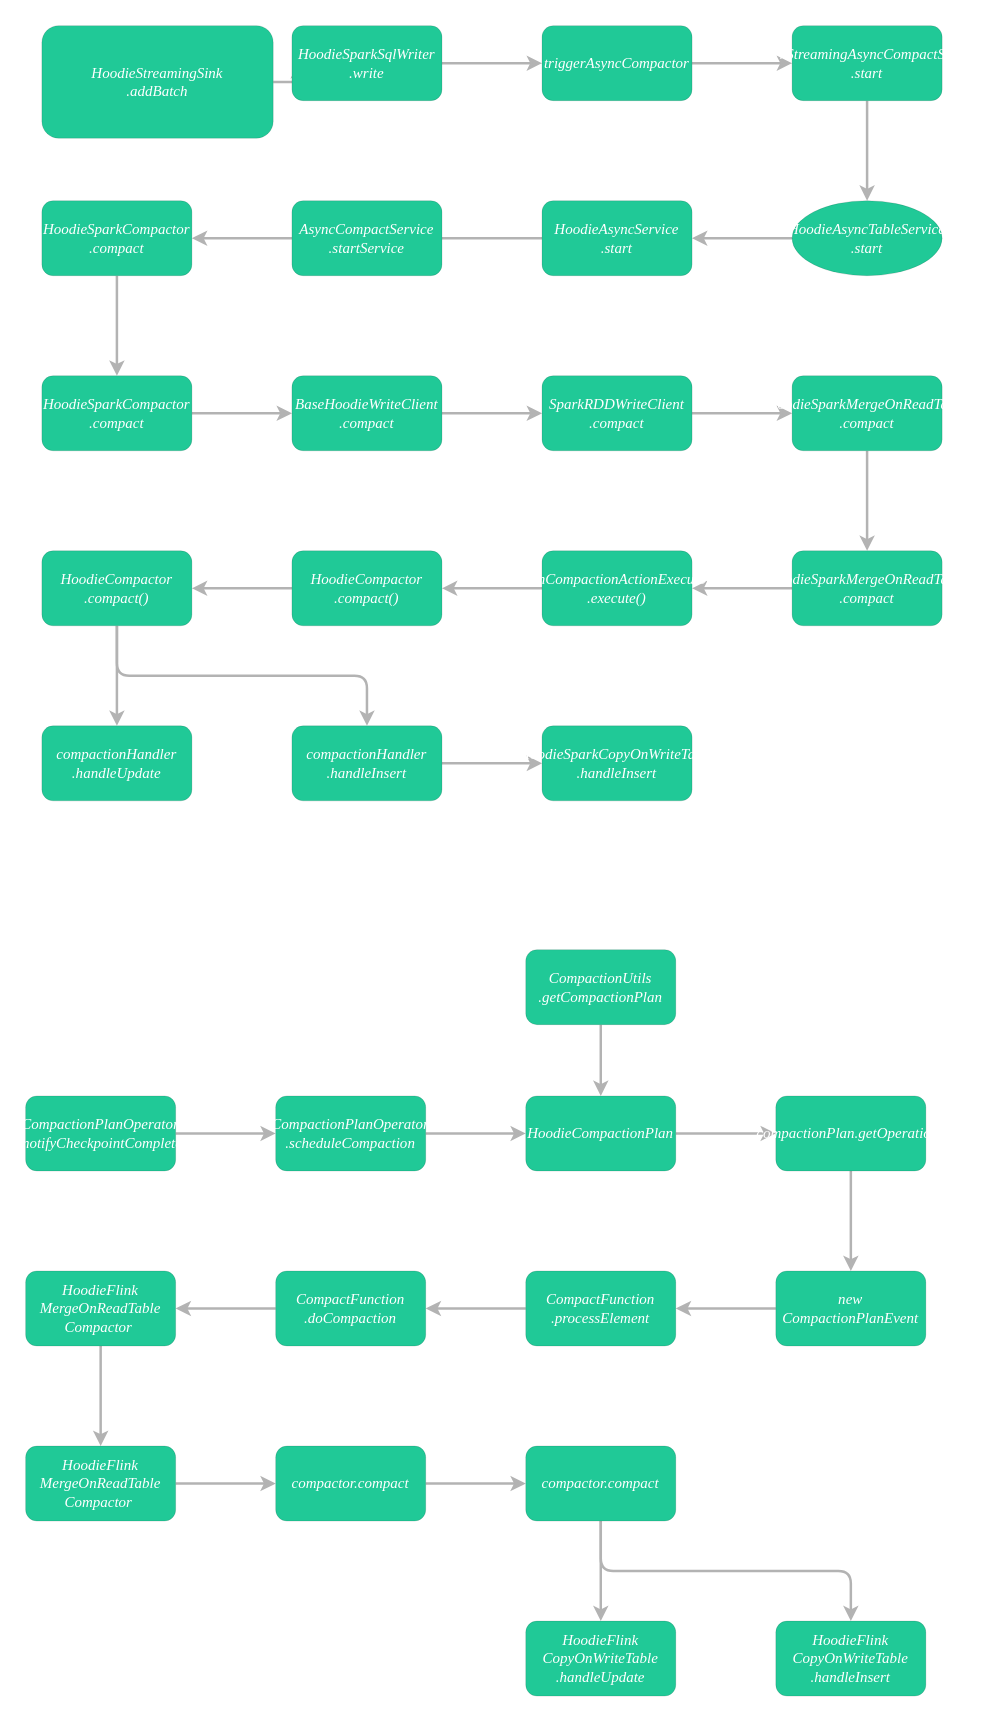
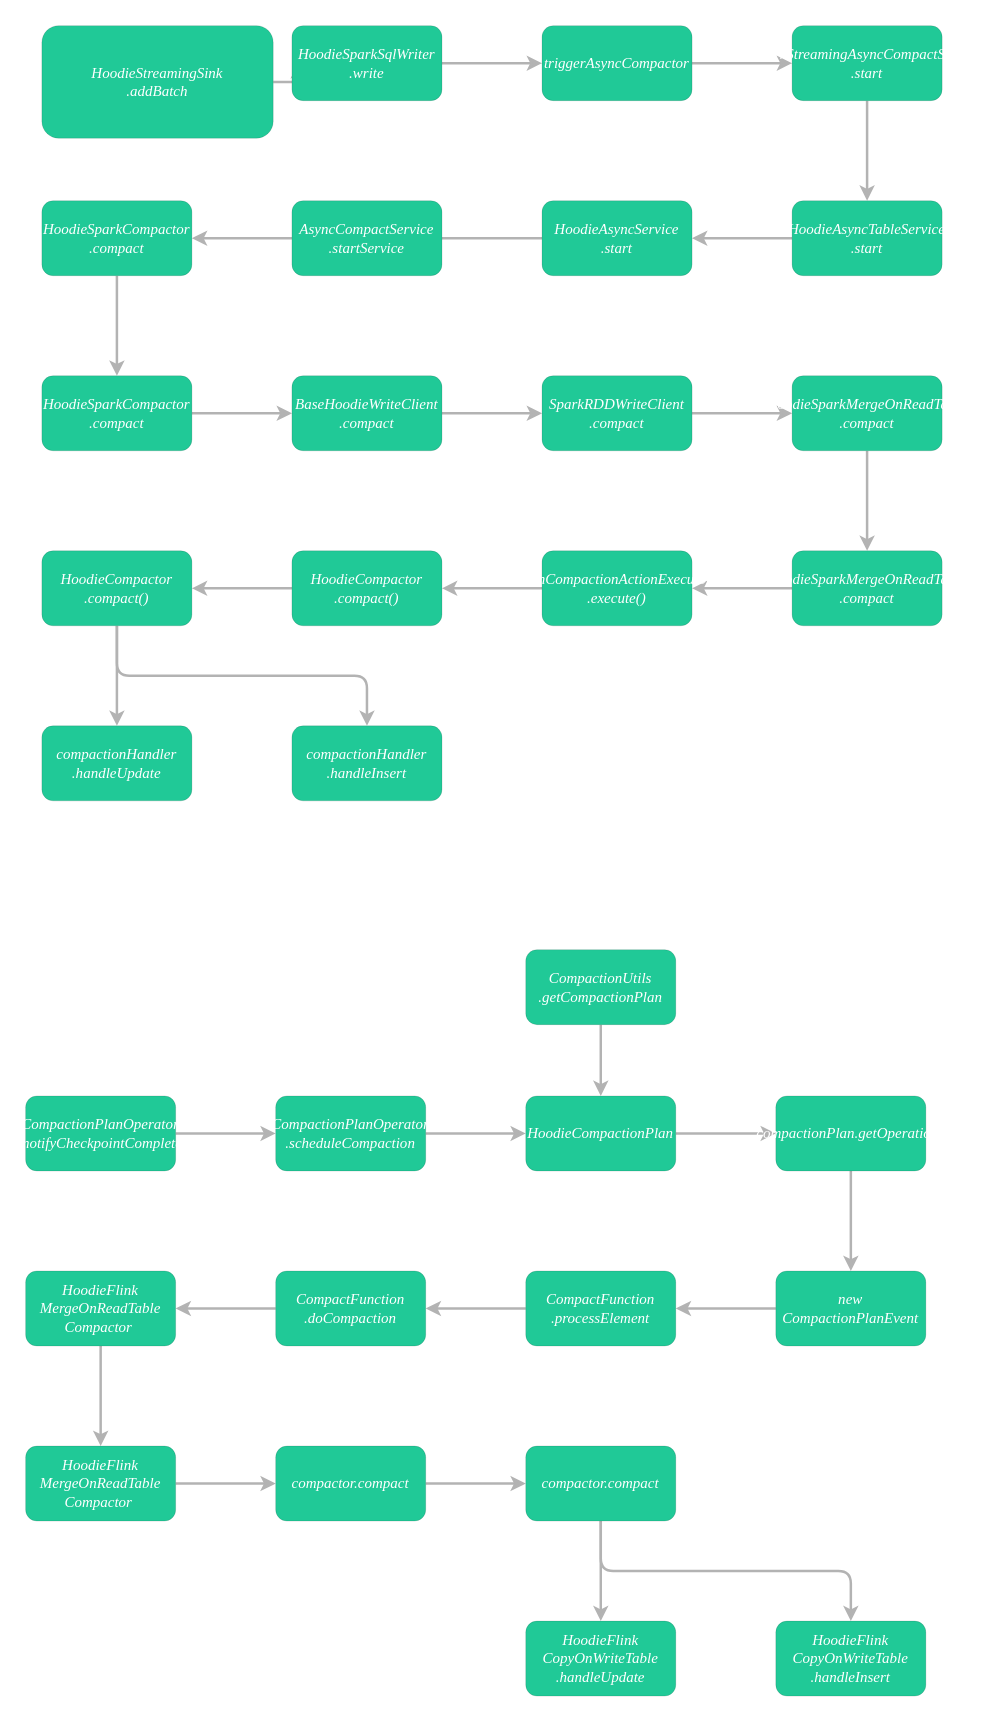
  <mxCell id="0" />
  <mxCell id="1" parent="0" />
  <mxCell id="2" value="" style="edgeStyle=orthogonalEdgeStyle;rounded=0;orthogonalLoop=1;jettySize=auto;html=1;strokeWidth=2;strokeColor=#B3B3B3;" edge="1" parent="1" source="3" target="5"><mxGeometry relative="1" as="geometry" /></mxCell>
  <mxCell id="3" value="HoodieStreamingSink&lt;br&gt;.addBatch" style="rounded=1;whiteSpace=wrap;html=1;fillColor=#20C997;fontColor=#FFFFFF;fontFamily=Comic Sans MS;fontStyle=2;strokeWidth=0;" vertex="1" parent="1"><mxGeometry x="33" y="20" width="185" height="90" as="geometry" /></mxCell>
  <mxCell id="4" value="" style="edgeStyle=orthogonalEdgeStyle;rounded=0;orthogonalLoop=1;jettySize=auto;html=1;strokeWidth=2;strokeColor=#B3B3B3;" edge="1" parent="1" source="5" target="7"><mxGeometry relative="1" as="geometry" /></mxCell>
  <mxCell id="5" value="HoodieSparkSqlWriter&lt;br&gt;.write" style="rounded=1;whiteSpace=wrap;html=1;fillColor=#20C997;fontColor=#FFFFFF;fontFamily=Comic Sans MS;fontStyle=2;strokeWidth=0;" vertex="1" parent="1"><mxGeometry x="233" y="20" width="120" height="60" as="geometry" /></mxCell>
  <mxCell id="6" value="" style="edgeStyle=orthogonalEdgeStyle;rounded=0;orthogonalLoop=1;jettySize=auto;html=1;strokeWidth=2;strokeColor=#B3B3B3;" edge="1" parent="1" source="7" target="9"><mxGeometry relative="1" as="geometry" /></mxCell>
  <mxCell id="7" value="triggerAsyncCompactor" style="rounded=1;whiteSpace=wrap;html=1;fillColor=#20C997;fontColor=#FFFFFF;fontFamily=Comic Sans MS;fontStyle=2;strokeWidth=0;" vertex="1" parent="1"><mxGeometry x="433" y="20" width="120" height="60" as="geometry" /></mxCell>
  <mxCell id="8" value="" style="edgeStyle=orthogonalEdgeStyle;rounded=0;orthogonalLoop=1;jettySize=auto;html=1;strokeWidth=2;strokeColor=#B3B3B3;" edge="1" parent="1" source="9" target="11"><mxGeometry relative="1" as="geometry" /></mxCell>
  <mxCell id="9" value="SparkStreamingAsyncCompactService&lt;br&gt;.start" style="rounded=1;whiteSpace=wrap;html=1;fillColor=#20C997;fontColor=#FFFFFF;fontFamily=Comic Sans MS;fontStyle=2;strokeWidth=0;" vertex="1" parent="1"><mxGeometry x="633" y="20" width="120" height="60" as="geometry" /></mxCell>
  <mxCell id="10" value="" style="edgeStyle=orthogonalEdgeStyle;rounded=0;orthogonalLoop=1;jettySize=auto;html=1;strokeWidth=2;strokeColor=#B3B3B3;" edge="1" parent="1" source="11" target="13"><mxGeometry relative="1" as="geometry" /></mxCell>
- <mxCell id="11" value="HoodieAsyncTableService&lt;br&gt;.start" style="ellipse;whiteSpace=wrap;html=1;fillColor=#20C997;fontColor=#FFFFFF;fontFamily=Comic Sans MS;fontStyle=2;strokeWidth=0;" vertex="1" parent="1"><mxGeometry x="633" y="160" width="120" height="60" as="geometry" /></mxCell>
+ <mxCell id="11" value="HoodieAsyncTableService&lt;br&gt;.start" style="rounded=1;whiteSpace=wrap;html=1;fillColor=#20C997;fontColor=#FFFFFF;fontFamily=Comic Sans MS;fontStyle=2;strokeWidth=0;" vertex="1" parent="1"><mxGeometry x="633" y="160" width="120" height="60" as="geometry" /></mxCell>
  <mxCell id="12" value="" style="edgeStyle=orthogonalEdgeStyle;rounded=0;orthogonalLoop=1;jettySize=auto;html=1;strokeWidth=2;strokeColor=#B3B3B3;endArrow=none;" edge="1" parent="1" source="13" target="15"><mxGeometry relative="1" as="geometry" /></mxCell>
  <mxCell id="13" value="HoodieAsyncService&lt;br&gt;.start" style="rounded=1;whiteSpace=wrap;html=1;fillColor=#20C997;fontColor=#FFFFFF;fontFamily=Comic Sans MS;fontStyle=2;strokeWidth=0;" vertex="1" parent="1"><mxGeometry x="433" y="160" width="120" height="60" as="geometry" /></mxCell>
  <mxCell id="14" value="" style="edgeStyle=orthogonalEdgeStyle;rounded=0;orthogonalLoop=1;jettySize=auto;html=1;strokeWidth=2;strokeColor=#B3B3B3;" edge="1" parent="1" source="15" target="17"><mxGeometry relative="1" as="geometry" /></mxCell>
  <mxCell id="15" value="AsyncCompactService&lt;br&gt;.startService" style="rounded=1;whiteSpace=wrap;html=1;fillColor=#20C997;fontColor=#FFFFFF;fontFamily=Comic Sans MS;fontStyle=2;strokeWidth=0;" vertex="1" parent="1"><mxGeometry x="233" y="160" width="120" height="60" as="geometry" /></mxCell>
  <mxCell id="16" value="" style="edgeStyle=orthogonalEdgeStyle;rounded=0;orthogonalLoop=1;jettySize=auto;html=1;strokeWidth=2;strokeColor=#B3B3B3;" edge="1" parent="1" source="17" target="19"><mxGeometry relative="1" as="geometry" /></mxCell>
  <mxCell id="17" value="HoodieSparkCompactor&lt;br&gt;.compact" style="rounded=1;whiteSpace=wrap;html=1;fillColor=#20C997;fontColor=#FFFFFF;fontFamily=Comic Sans MS;fontStyle=2;strokeWidth=0;" vertex="1" parent="1"><mxGeometry x="33" y="160" width="120" height="60" as="geometry" /></mxCell>
  <mxCell id="18" value="" style="edgeStyle=orthogonalEdgeStyle;rounded=0;orthogonalLoop=1;jettySize=auto;html=1;strokeWidth=2;strokeColor=#B3B3B3;" edge="1" parent="1" source="19" target="21"><mxGeometry relative="1" as="geometry" /></mxCell>
  <mxCell id="19" value="HoodieSparkCompactor&lt;br&gt;.compact" style="rounded=1;whiteSpace=wrap;html=1;fillColor=#20C997;fontColor=#FFFFFF;fontFamily=Comic Sans MS;fontStyle=2;strokeWidth=0;" vertex="1" parent="1"><mxGeometry x="33" y="300" width="120" height="60" as="geometry" /></mxCell>
  <mxCell id="20" value="" style="edgeStyle=orthogonalEdgeStyle;rounded=0;orthogonalLoop=1;jettySize=auto;html=1;strokeWidth=2;strokeColor=#B3B3B3;" edge="1" parent="1" source="21" target="23"><mxGeometry relative="1" as="geometry" /></mxCell>
  <mxCell id="21" value="BaseHoodieWriteClient&lt;br&gt;.compact" style="rounded=1;whiteSpace=wrap;html=1;fillColor=#20C997;fontColor=#FFFFFF;fontFamily=Comic Sans MS;fontStyle=2;strokeWidth=0;" vertex="1" parent="1"><mxGeometry x="233" y="300" width="120" height="60" as="geometry" /></mxCell>
  <mxCell id="22" value="" style="edgeStyle=orthogonalEdgeStyle;rounded=0;orthogonalLoop=1;jettySize=auto;html=1;strokeWidth=2;strokeColor=#B3B3B3;" edge="1" parent="1" source="23" target="25"><mxGeometry relative="1" as="geometry" /></mxCell>
  <mxCell id="23" value="SparkRDDWriteClient&lt;br&gt;.compact" style="rounded=1;whiteSpace=wrap;html=1;fillColor=#20C997;fontColor=#FFFFFF;fontFamily=Comic Sans MS;fontStyle=2;strokeWidth=0;" vertex="1" parent="1"><mxGeometry x="433" y="300" width="120" height="60" as="geometry" /></mxCell>
  <mxCell id="24" value="" style="edgeStyle=orthogonalEdgeStyle;rounded=0;orthogonalLoop=1;jettySize=auto;html=1;strokeWidth=2;strokeColor=#B3B3B3;" edge="1" parent="1" source="25" target="27"><mxGeometry relative="1" as="geometry" /></mxCell>
  <mxCell id="25" value="HoodieSparkMergeOnReadTable&lt;br&gt;.compact" style="rounded=1;whiteSpace=wrap;html=1;fillColor=#20C997;fontColor=#FFFFFF;fontFamily=Comic Sans MS;fontStyle=2;strokeWidth=0;" vertex="1" parent="1"><mxGeometry x="633" y="300" width="120" height="60" as="geometry" /></mxCell>
  <mxCell id="26" value="" style="edgeStyle=orthogonalEdgeStyle;rounded=0;orthogonalLoop=1;jettySize=auto;html=1;strokeWidth=2;strokeColor=#B3B3B3;" edge="1" parent="1" source="27" target="29"><mxGeometry relative="1" as="geometry" /></mxCell>
  <mxCell id="27" value="HoodieSparkMergeOnReadTable&lt;br&gt;.compact" style="rounded=1;whiteSpace=wrap;html=1;fillColor=#20C997;fontColor=#FFFFFF;fontFamily=Comic Sans MS;fontStyle=2;strokeWidth=0;" vertex="1" parent="1"><mxGeometry x="633" y="440" width="120" height="60" as="geometry" /></mxCell>
  <mxCell id="28" value="" style="edgeStyle=orthogonalEdgeStyle;rounded=0;orthogonalLoop=1;jettySize=auto;html=1;strokeWidth=2;strokeColor=#B3B3B3;" edge="1" parent="1" source="29" target="31"><mxGeometry relative="1" as="geometry" /></mxCell>
  <mxCell id="29" value="RunCompactionActionExecutor&lt;br&gt;.execute()" style="rounded=1;whiteSpace=wrap;html=1;fillColor=#20C997;fontColor=#FFFFFF;fontFamily=Comic Sans MS;fontStyle=2;strokeWidth=0;" vertex="1" parent="1"><mxGeometry x="433" y="440" width="120" height="60" as="geometry" /></mxCell>
  <mxCell id="30" value="" style="edgeStyle=orthogonalEdgeStyle;rounded=0;orthogonalLoop=1;jettySize=auto;html=1;strokeWidth=2;strokeColor=#B3B3B3;" edge="1" parent="1" source="31" target="34"><mxGeometry relative="1" as="geometry" /></mxCell>
  <mxCell id="31" value="HoodieCompactor&lt;br&gt;.compact()" style="rounded=1;whiteSpace=wrap;html=1;fillColor=#20C997;fontColor=#FFFFFF;fontFamily=Comic Sans MS;fontStyle=2;strokeWidth=0;" vertex="1" parent="1"><mxGeometry x="233" y="440" width="120" height="60" as="geometry" /></mxCell>
  <mxCell id="32" value="" style="edgeStyle=orthogonalEdgeStyle;rounded=0;orthogonalLoop=1;jettySize=auto;html=1;strokeWidth=2;strokeColor=#B3B3B3;" edge="1" parent="1" source="34" target="35"><mxGeometry relative="1" as="geometry" /></mxCell>
  <mxCell id="33" style="edgeStyle=orthogonalEdgeStyle;rounded=1;orthogonalLoop=1;jettySize=auto;html=1;exitX=0.5;exitY=1;exitDx=0;exitDy=0;entryX=0.5;entryY=0;entryDx=0;entryDy=0;strokeWidth=2;strokeColor=#B3B3B3;" edge="1" parent="1" source="34" target="37"><mxGeometry relative="1" as="geometry" /></mxCell>
  <mxCell id="34" value="HoodieCompactor&lt;br&gt;.compact()" style="rounded=1;whiteSpace=wrap;html=1;fillColor=#20C997;fontColor=#FFFFFF;fontFamily=Comic Sans MS;fontStyle=2;strokeWidth=0;" vertex="1" parent="1"><mxGeometry x="33" y="440" width="120" height="60" as="geometry" /></mxCell>
  <mxCell id="35" value="compactionHandler&lt;br&gt;.handleUpdate" style="rounded=1;whiteSpace=wrap;html=1;fillColor=#20C997;fontColor=#FFFFFF;fontFamily=Comic Sans MS;fontStyle=2;strokeWidth=0;" vertex="1" parent="1"><mxGeometry x="33" y="580" width="120" height="60" as="geometry" /></mxCell>
- <mxCell id="36" value="" style="edgeStyle=orthogonalEdgeStyle;rounded=1;orthogonalLoop=1;jettySize=auto;html=1;strokeWidth=2;strokeColor=#B3B3B3;" edge="1" parent="1" source="37" target="38"><mxGeometry relative="1" as="geometry" /></mxCell>
  <mxCell id="37" value="compactionHandler&lt;br&gt;.handleInsert" style="rounded=1;whiteSpace=wrap;html=1;fillColor=#20C997;fontColor=#FFFFFF;fontFamily=Comic Sans MS;fontStyle=2;strokeWidth=0;" vertex="1" parent="1"><mxGeometry x="233" y="580" width="120" height="60" as="geometry" /></mxCell>
- <mxCell id="38" value="HoodieSparkCopyOnWriteTable&lt;br&gt;.handleInsert" style="rounded=1;whiteSpace=wrap;html=1;fillColor=#20C997;fontColor=#FFFFFF;fontFamily=Comic Sans MS;fontStyle=2;strokeWidth=0;" vertex="1" parent="1"><mxGeometry x="433" y="580" width="120" height="60" as="geometry" /></mxCell>
  <mxCell id="39" style="edgeStyle=orthogonalEdgeStyle;shape=connector;rounded=1;orthogonalLoop=1;jettySize=auto;html=1;exitX=1;exitY=0.5;exitDx=0;exitDy=0;entryX=0;entryY=0.5;entryDx=0;entryDy=0;labelBackgroundColor=default;strokeColor=#B3B3B3;strokeWidth=2;fontFamily=Helvetica;fontSize=11;fontColor=default;endArrow=classic;" edge="1" parent="1" source="40" target="42"><mxGeometry relative="1" as="geometry" /></mxCell>
  <mxCell id="40" value="CompactionPlanOperator&lt;br&gt;.notifyCheckpointComplete" style="rounded=1;whiteSpace=wrap;html=1;fillColor=#20C997;fontColor=#FFFFFF;fontFamily=Comic Sans MS;fontStyle=2;strokeWidth=0;" vertex="1" parent="1"><mxGeometry x="20" y="876" width="120" height="60" as="geometry" /></mxCell>
  <mxCell id="41" value="" style="edgeStyle=orthogonalEdgeStyle;shape=connector;rounded=1;orthogonalLoop=1;jettySize=auto;html=1;labelBackgroundColor=default;strokeColor=#B3B3B3;strokeWidth=2;fontFamily=Helvetica;fontSize=11;fontColor=default;endArrow=classic;" edge="1" parent="1" source="42" target="44"><mxGeometry relative="1" as="geometry" /></mxCell>
  <mxCell id="42" value="CompactionPlanOperator&lt;br&gt;.scheduleCompaction" style="rounded=1;whiteSpace=wrap;html=1;fillColor=#20C997;fontColor=#FFFFFF;fontFamily=Comic Sans MS;fontStyle=2;strokeWidth=0;" vertex="1" parent="1"><mxGeometry x="220" y="876" width="120" height="60" as="geometry" /></mxCell>
  <mxCell id="43" value="" style="edgeStyle=orthogonalEdgeStyle;shape=connector;rounded=1;orthogonalLoop=1;jettySize=auto;html=1;labelBackgroundColor=default;strokeColor=#B3B3B3;strokeWidth=2;fontFamily=Helvetica;fontSize=11;fontColor=default;endArrow=classic;" edge="1" parent="1" source="44" target="48"><mxGeometry relative="1" as="geometry" /></mxCell>
  <mxCell id="44" value="HoodieCompactionPlan" style="rounded=1;whiteSpace=wrap;html=1;fillColor=#20C997;fontColor=#FFFFFF;fontFamily=Comic Sans MS;fontStyle=2;strokeWidth=0;" vertex="1" parent="1"><mxGeometry x="420" y="876" width="120" height="60" as="geometry" /></mxCell>
  <mxCell id="45" style="edgeStyle=orthogonalEdgeStyle;shape=connector;rounded=1;orthogonalLoop=1;jettySize=auto;html=1;exitX=0.5;exitY=1;exitDx=0;exitDy=0;entryX=0.5;entryY=0;entryDx=0;entryDy=0;labelBackgroundColor=default;strokeColor=#B3B3B3;strokeWidth=2;fontFamily=Helvetica;fontSize=11;fontColor=default;endArrow=classic;" edge="1" parent="1" source="46" target="44"><mxGeometry relative="1" as="geometry" /></mxCell>
  <mxCell id="46" value="CompactionUtils&lt;br&gt;.getCompactionPlan" style="rounded=1;whiteSpace=wrap;html=1;fillColor=#20C997;fontColor=#FFFFFF;fontFamily=Comic Sans MS;fontStyle=2;strokeWidth=0;" vertex="1" parent="1"><mxGeometry x="420" y="759" width="120" height="60" as="geometry" /></mxCell>
  <mxCell id="47" value="" style="edgeStyle=orthogonalEdgeStyle;shape=connector;rounded=1;orthogonalLoop=1;jettySize=auto;html=1;labelBackgroundColor=default;strokeColor=#B3B3B3;strokeWidth=2;fontFamily=Helvetica;fontSize=11;fontColor=default;endArrow=classic;" edge="1" parent="1" source="48" target="50"><mxGeometry relative="1" as="geometry" /></mxCell>
  <mxCell id="48" value="compactionPlan.getOperations" style="rounded=1;whiteSpace=wrap;html=1;fillColor=#20C997;fontColor=#FFFFFF;fontFamily=Comic Sans MS;fontStyle=2;strokeWidth=0;" vertex="1" parent="1"><mxGeometry x="620" y="876" width="120" height="60" as="geometry" /></mxCell>
  <mxCell id="49" value="" style="edgeStyle=orthogonalEdgeStyle;shape=connector;rounded=1;orthogonalLoop=1;jettySize=auto;html=1;labelBackgroundColor=default;strokeColor=#B3B3B3;strokeWidth=2;fontFamily=Helvetica;fontSize=11;fontColor=default;endArrow=classic;" edge="1" parent="1" source="50" target="52"><mxGeometry relative="1" as="geometry" /></mxCell>
  <mxCell id="50" value="new CompactionPlanEvent" style="rounded=1;whiteSpace=wrap;html=1;fillColor=#20C997;fontColor=#FFFFFF;fontFamily=Comic Sans MS;fontStyle=2;strokeWidth=0;" vertex="1" parent="1"><mxGeometry x="620" y="1016" width="120" height="60" as="geometry" /></mxCell>
  <mxCell id="51" value="" style="edgeStyle=orthogonalEdgeStyle;shape=connector;rounded=1;orthogonalLoop=1;jettySize=auto;html=1;labelBackgroundColor=default;strokeColor=#B3B3B3;strokeWidth=2;fontFamily=Helvetica;fontSize=11;fontColor=default;endArrow=classic;" edge="1" parent="1" source="52" target="54"><mxGeometry relative="1" as="geometry" /></mxCell>
  <mxCell id="52" value="CompactFunction&lt;br&gt;.processElement" style="rounded=1;whiteSpace=wrap;html=1;fillColor=#20C997;fontColor=#FFFFFF;fontFamily=Comic Sans MS;fontStyle=2;strokeWidth=0;" vertex="1" parent="1"><mxGeometry x="420" y="1016" width="120" height="60" as="geometry" /></mxCell>
  <mxCell id="53" value="" style="edgeStyle=orthogonalEdgeStyle;shape=connector;rounded=1;orthogonalLoop=1;jettySize=auto;html=1;labelBackgroundColor=default;strokeColor=#B3B3B3;strokeWidth=2;fontFamily=Helvetica;fontSize=11;fontColor=default;endArrow=classic;" edge="1" parent="1" source="54" target="56"><mxGeometry relative="1" as="geometry" /></mxCell>
  <mxCell id="54" value="CompactFunction&lt;br&gt;.doCompaction" style="rounded=1;whiteSpace=wrap;html=1;fillColor=#20C997;fontColor=#FFFFFF;fontFamily=Comic Sans MS;fontStyle=2;strokeWidth=0;" vertex="1" parent="1"><mxGeometry x="220" y="1016" width="120" height="60" as="geometry" /></mxCell>
  <mxCell id="55" value="" style="edgeStyle=orthogonalEdgeStyle;shape=connector;rounded=1;orthogonalLoop=1;jettySize=auto;html=1;labelBackgroundColor=default;strokeColor=#B3B3B3;strokeWidth=2;fontFamily=Helvetica;fontSize=11;fontColor=default;endArrow=classic;" edge="1" parent="1" source="56" target="58"><mxGeometry relative="1" as="geometry" /></mxCell>
  <mxCell id="56" value="HoodieFlink&lt;br&gt;MergeOnReadTable&lt;br&gt;Compactor&amp;nbsp;" style="rounded=1;whiteSpace=wrap;html=1;fillColor=#20C997;fontColor=#FFFFFF;fontFamily=Comic Sans MS;fontStyle=2;strokeWidth=0;" vertex="1" parent="1"><mxGeometry x="20" y="1016" width="120" height="60" as="geometry" /></mxCell>
  <mxCell id="57" value="" style="edgeStyle=orthogonalEdgeStyle;shape=connector;rounded=1;orthogonalLoop=1;jettySize=auto;html=1;labelBackgroundColor=default;strokeColor=#B3B3B3;strokeWidth=2;fontFamily=Helvetica;fontSize=11;fontColor=default;endArrow=classic;" edge="1" parent="1" source="58" target="60"><mxGeometry relative="1" as="geometry" /></mxCell>
  <mxCell id="58" value="HoodieFlink&lt;br&gt;MergeOnReadTable&lt;br&gt;Compactor&amp;nbsp;" style="rounded=1;whiteSpace=wrap;html=1;fillColor=#20C997;fontColor=#FFFFFF;fontFamily=Comic Sans MS;fontStyle=2;strokeWidth=0;" vertex="1" parent="1"><mxGeometry x="20" y="1156" width="120" height="60" as="geometry" /></mxCell>
  <mxCell id="59" value="" style="edgeStyle=orthogonalEdgeStyle;shape=connector;rounded=1;orthogonalLoop=1;jettySize=auto;html=1;labelBackgroundColor=default;strokeColor=#B3B3B3;strokeWidth=2;fontFamily=Helvetica;fontSize=11;fontColor=default;endArrow=classic;" edge="1" parent="1" source="60" target="63"><mxGeometry relative="1" as="geometry" /></mxCell>
  <mxCell id="60" value="compactor.compact" style="rounded=1;whiteSpace=wrap;html=1;fillColor=#20C997;fontColor=#FFFFFF;fontFamily=Comic Sans MS;fontStyle=2;strokeWidth=0;" vertex="1" parent="1"><mxGeometry x="220" y="1156" width="120" height="60" as="geometry" /></mxCell>
  <mxCell id="61" value="" style="edgeStyle=orthogonalEdgeStyle;shape=connector;rounded=1;orthogonalLoop=1;jettySize=auto;html=1;labelBackgroundColor=default;strokeColor=#B3B3B3;strokeWidth=2;fontFamily=Helvetica;fontSize=11;fontColor=default;endArrow=classic;" edge="1" parent="1" source="63" target="64"><mxGeometry relative="1" as="geometry" /></mxCell>
  <mxCell id="62" style="edgeStyle=orthogonalEdgeStyle;shape=connector;rounded=1;orthogonalLoop=1;jettySize=auto;html=1;exitX=0.5;exitY=1;exitDx=0;exitDy=0;labelBackgroundColor=default;strokeColor=#B3B3B3;strokeWidth=2;fontFamily=Helvetica;fontSize=11;fontColor=default;endArrow=classic;" edge="1" parent="1" source="63" target="65"><mxGeometry relative="1" as="geometry" /></mxCell>
  <mxCell id="63" value="compactor.compact" style="rounded=1;whiteSpace=wrap;html=1;fillColor=#20C997;fontColor=#FFFFFF;fontFamily=Comic Sans MS;fontStyle=2;strokeWidth=0;" vertex="1" parent="1"><mxGeometry x="420" y="1156" width="120" height="60" as="geometry" /></mxCell>
  <mxCell id="64" value="HoodieFlink&lt;br&gt;CopyOnWriteTable&lt;br&gt;.handleUpdate" style="rounded=1;whiteSpace=wrap;html=1;fillColor=#20C997;fontColor=#FFFFFF;fontFamily=Comic Sans MS;fontStyle=2;strokeWidth=0;" vertex="1" parent="1"><mxGeometry x="420" y="1296" width="120" height="60" as="geometry" /></mxCell>
  <mxCell id="65" value="&lt;div&gt;HoodieFlink&lt;/div&gt;&lt;div&gt;CopyOnWriteTable&lt;/div&gt;&lt;div&gt;.handleInsert&lt;/div&gt;" style="rounded=1;whiteSpace=wrap;html=1;fillColor=#20C997;fontColor=#FFFFFF;fontFamily=Comic Sans MS;fontStyle=2;strokeWidth=0;" vertex="1" parent="1"><mxGeometry x="620" y="1296" width="120" height="60" as="geometry" /></mxCell>
